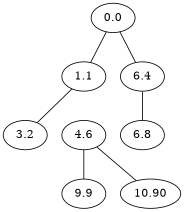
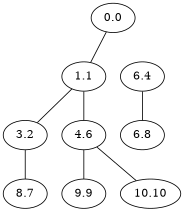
  graph {
    0.0
    1.1
    n3 [label=6.4]
    3.2
    4.6
    6.8
+   8.7
    9.9
-   10.10 [label=10.90]
+   10.10
    0.0 -- 1.1
-   0.0 -- n3
    1.1 -- 3.2
+   1.1 -- 4.6
    n3 -- 6.8
+   3.2 -- 8.7
    4.6 -- 9.9
    4.6 -- 10.10
  }
